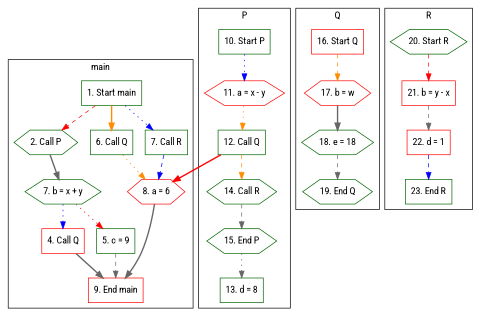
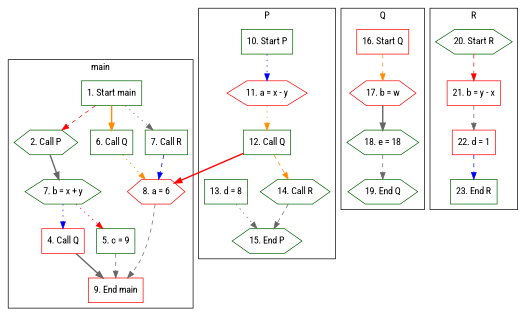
  digraph {
    fontname="Roboto Condensed"
    node [color=darkgreen fontname="Roboto Condensed" shape=box]
    edge [color=gray40 fontname="Roboto Condensed" style=dashed]
    n1 [label="1. Start main"]
    n2 [label="2. Call P" shape=hexagon]
    n3 [label="6. Call Q"]
    n4 [label="7. Call R"]
    n5 [label="7. b = x + y" shape=hexagon]
    n6 [color=red label="4. Call Q"]
    n7 [label="5. c = 9"]
    n8 [color=red label="9. End main"]
    n9 [color=red label="8. a = 6" shape=hexagon]
    n10 [label="10. Start P"]
    n11 [color=red label="11. a = x - y" shape=hexagon]
    n12 [label="12. Call Q"]
    n13 [label="13. d = 8"]
    n14 [label="14. Call R" shape=hexagon]
    n15 [label="15. End P" shape=hexagon]
    n16 [color=red label="16. Start Q"]
    n17 [color=red label="17. b = w" shape=hexagon]
    n18 [label="18. e = 18" shape=hexagon]
    n19 [label="19. End Q" shape=hexagon]
    n20 [label="20. Start R" shape=hexagon]
    n21 [color=red label="21. b = y - x"]
    n22 [color=red label="22. d = 1"]
    n23 [label="23. End R"]
    subgraph cluster_1 {
      label=main
      n1
      n2
      n3
      n4
      n5
      n6
      n7
      n8
      n9
    }
    subgraph cluster_2 {
      label=P
      n10
      n11
      n12
      n13
      n14
      n15
    }
    subgraph cluster_3 {
      label=Q
      n16
      n17
      n18
      n19
    }
    subgraph cluster_4 {
      label=R
      n20
      n21
      n22
      n23
    }
    n1 -> n2 [color=red]
    n1 -> n3 [color=darkorange style=bold]
-   n1 -> n4 [color=blue style=dotted]
+   n1 -> n4 [style=dotted]
    n2 -> n5 [style=bold]
    n3 -> n9 [color=darkorange style=dotted]
    n4 -> n9 [color=blue]
    n5 -> n6 [color=blue style=dotted]
    n5 -> n7 [color=red style=dotted]
    n6 -> n8 [style=bold]
    n7 -> n8
-   n9 -> n8 [style=bold]
+   n9 -> n8
    n10 -> n11 [color=blue style=dotted]
    n11 -> n12 [color=darkorange style=dotted]
    n12 -> n9 [color=red style=bold]
    n12 -> n14 [color=darkorange]
-   n15 -> n13 [style=dotted]
+   n13 -> n15 [style=dotted]
    n14 -> n15
    n16 -> n17 [color=darkorange]
    n17 -> n18 [style=bold]
    n18 -> n19
    n20 -> n21 [color=red]
    n21 -> n22
    n22 -> n23 [color=blue]
  }
